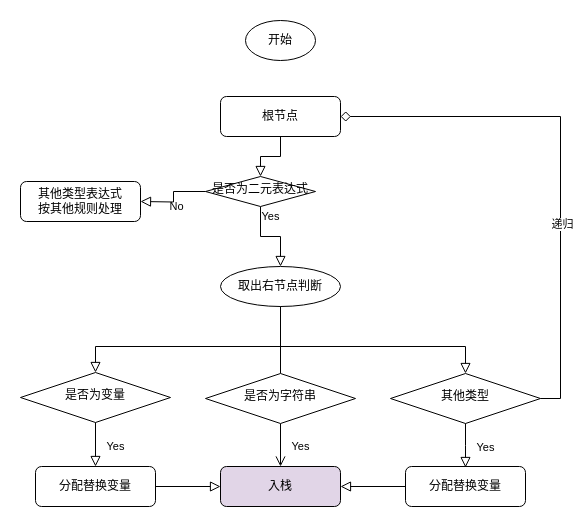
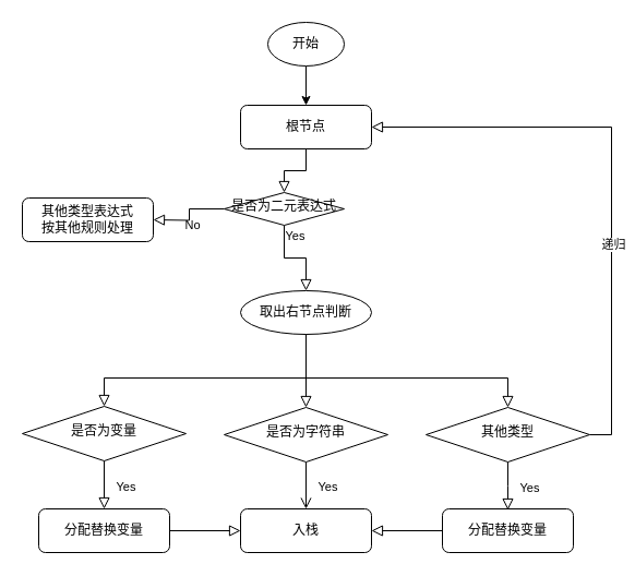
  <mxCell id="0" />
  <mxCell id="1" parent="0" />
  <mxCell id="2" value="" style="rounded=0;html=1;jettySize=auto;orthogonalLoop=1;fontSize=11;endArrow=block;endFill=0;endSize=8;strokeWidth=1;shadow=0;labelBackgroundColor=none;edgeStyle=orthogonalEdgeStyle;" parent="1" source="3" target="5" edge="1"><mxGeometry relative="1" as="geometry" /></mxCell>
  <mxCell id="3" value="根节点" style="rounded=1;whiteSpace=wrap;html=1;fontSize=12;glass=0;strokeWidth=1;shadow=0;" parent="1" vertex="1"><mxGeometry x="220" y="96" width="120" height="40" as="geometry" /></mxCell>
  <mxCell id="4" value="Yes" style="rounded=0;html=1;jettySize=auto;orthogonalLoop=1;fontSize=11;endArrow=block;endFill=0;endSize=8;strokeWidth=1;shadow=0;labelBackgroundColor=none;edgeStyle=orthogonalEdgeStyle;entryX=0.5;entryY=0;entryDx=0;entryDy=0;" parent="1" source="5" target="11" edge="1"><mxGeometry y="20" relative="1" as="geometry"><mxPoint as="offset" /><mxPoint x="280" y="306" as="targetPoint" /></mxGeometry></mxCell>
  <mxCell id="5" value="是否为二元表达式" style="rhombus;whiteSpace=wrap;html=1;shadow=0;fontFamily=Helvetica;fontSize=12;align=center;strokeWidth=1;spacing=6;spacingTop=-4;" parent="1" vertex="1"><mxGeometry x="205" y="176" width="110" height="30" as="geometry" /></mxCell>
  <mxCell id="6" value="Yes" style="rounded=0;html=1;jettySize=auto;orthogonalLoop=1;fontSize=11;endArrow=open;endFill=0;endSize=8;strokeWidth=1;shadow=0;labelBackgroundColor=none;edgeStyle=orthogonalEdgeStyle;exitX=0.5;exitY=1;exitDx=0;exitDy=0;" parent="1" source="12" target="8" edge="1"><mxGeometry x="0.07" y="20" relative="1" as="geometry"><mxPoint as="offset" /><mxPoint x="690" y="166" as="sourcePoint" /></mxGeometry></mxCell>
- <mxCell id="7" value="" style="edgeStyle=orthogonalEdgeStyle;rounded=0;html=1;jettySize=auto;orthogonalLoop=1;fontSize=11;endArrow=none;endFill=0;endSize=8;strokeWidth=1;shadow=0;labelBackgroundColor=none;entryX=0.5;entryY=0;entryDx=0;entryDy=0;exitX=0.5;exitY=1;exitDx=0;exitDy=0;" parent="1" source="11" target="12" edge="1"><mxGeometry y="10" relative="1" as="geometry"><mxPoint as="offset" /><mxPoint x="330" y="326" as="sourcePoint" /><mxPoint x="410" y="306" as="targetPoint" /></mxGeometry></mxCell>
- <mxCell id="8" value="入栈" style="rounded=1;whiteSpace=wrap;html=1;fontSize=12;glass=0;strokeWidth=1;shadow=0;fillColor=#e1d5e7;" parent="1" vertex="1"><mxGeometry x="220" y="466" width="120" height="40" as="geometry" /></mxCell>
+ <mxCell id="7" value="" style="edgeStyle=orthogonalEdgeStyle;rounded=0;html=1;jettySize=auto;orthogonalLoop=1;fontSize=11;endArrow=block;endFill=0;endSize=8;strokeWidth=1;shadow=0;labelBackgroundColor=none;entryX=0.5;entryY=0;entryDx=0;entryDy=0;exitX=0.5;exitY=1;exitDx=0;exitDy=0;" parent="1" source="11" target="12" edge="1"><mxGeometry y="10" relative="1" as="geometry"><mxPoint as="offset" /><mxPoint x="330" y="326" as="sourcePoint" /><mxPoint x="410" y="306" as="targetPoint" /></mxGeometry></mxCell>
+ <mxCell id="8" value="入栈" style="rounded=1;whiteSpace=wrap;html=1;fontSize=12;glass=0;strokeWidth=1;shadow=0;" parent="1" vertex="1"><mxGeometry x="220" y="466" width="120" height="40" as="geometry" /></mxCell>
+ <mxCell id="9" style="edgeStyle=orthogonalEdgeStyle;rounded=0;orthogonalLoop=1;jettySize=auto;html=1;exitX=0.5;exitY=1;exitDx=0;exitDy=0;entryX=0.5;entryY=0;entryDx=0;entryDy=0;" edge="1" parent="1" source="10" target="3"><mxGeometry relative="1" as="geometry" /></mxCell>
  <mxCell id="10" value="开始" style="ellipse;whiteSpace=wrap;html=1;" vertex="1" parent="1"><mxGeometry x="245" y="20" width="70" height="40" as="geometry" /></mxCell>
  <mxCell id="11" value="取出右节点判断" style="ellipse;whiteSpace=wrap;html=1;fontSize=12;glass=0;strokeWidth=1;shadow=0;" vertex="1" parent="1"><mxGeometry x="220" y="266" width="120" height="40" as="geometry" /></mxCell>
  <mxCell id="12" value="是否为字符串" style="rhombus;whiteSpace=wrap;html=1;shadow=0;fontFamily=Helvetica;fontSize=12;align=center;strokeWidth=1;spacing=6;spacingTop=-4;" vertex="1" parent="1"><mxGeometry x="205" y="373" width="150" height="50" as="geometry" /></mxCell>
  <mxCell id="13" value="是否为变量" style="rhombus;whiteSpace=wrap;html=1;shadow=0;fontFamily=Helvetica;fontSize=12;align=center;strokeWidth=1;spacing=6;spacingTop=-4;" vertex="1" parent="1"><mxGeometry x="20" y="372" width="150" height="50" as="geometry" /></mxCell>
  <mxCell id="14" value="其他类型" style="rhombus;whiteSpace=wrap;html=1;shadow=0;fontFamily=Helvetica;fontSize=12;align=center;strokeWidth=1;spacing=6;spacingTop=-4;" vertex="1" parent="1"><mxGeometry x="390" y="373" width="150" height="50" as="geometry" /></mxCell>
  <mxCell id="15" value="" style="edgeStyle=orthogonalEdgeStyle;rounded=0;html=1;jettySize=auto;orthogonalLoop=1;fontSize=11;endArrow=block;endFill=0;endSize=8;strokeWidth=1;shadow=0;labelBackgroundColor=none;entryX=0.5;entryY=0;entryDx=0;entryDy=0;exitX=0.5;exitY=1;exitDx=0;exitDy=0;" edge="1" parent="1" source="11" target="13"><mxGeometry y="10" relative="1" as="geometry"><mxPoint as="offset" /><mxPoint x="290" y="336" as="sourcePoint" /><mxPoint x="290" y="383" as="targetPoint" /><Array as="points"><mxPoint x="280" y="346" /><mxPoint x="95" y="346" /></Array></mxGeometry></mxCell>
  <mxCell id="16" value="" style="edgeStyle=orthogonalEdgeStyle;rounded=0;html=1;jettySize=auto;orthogonalLoop=1;fontSize=11;endArrow=block;endFill=0;endSize=8;strokeWidth=1;shadow=0;labelBackgroundColor=none;entryX=0.5;entryY=0;entryDx=0;entryDy=0;exitX=0.5;exitY=1;exitDx=0;exitDy=0;" edge="1" parent="1" target="14"><mxGeometry y="10" relative="1" as="geometry"><mxPoint as="offset" /><mxPoint x="280" y="326" as="sourcePoint" /><mxPoint x="465" y="366" as="targetPoint" /><Array as="points"><mxPoint x="280" y="346" /><mxPoint x="465" y="346" /></Array></mxGeometry></mxCell>
  <mxCell id="17" value="Yes" style="rounded=0;html=1;jettySize=auto;orthogonalLoop=1;fontSize=11;endArrow=block;endFill=0;endSize=8;strokeWidth=1;shadow=0;labelBackgroundColor=none;edgeStyle=orthogonalEdgeStyle;entryX=0.5;entryY=0;entryDx=0;entryDy=0;exitX=0.5;exitY=1;exitDx=0;exitDy=0;" edge="1" parent="1" source="13" target="18"><mxGeometry x="0.07" y="20" relative="1" as="geometry"><mxPoint as="offset" /><mxPoint x="95" y="426" as="sourcePoint" /><mxPoint x="95" y="458" as="targetPoint" /></mxGeometry></mxCell>
  <mxCell id="18" value="分配替换变量" style="rounded=1;whiteSpace=wrap;html=1;fontSize=12;glass=0;strokeWidth=1;shadow=0;" vertex="1" parent="1"><mxGeometry x="35" y="466" width="120" height="40" as="geometry" /></mxCell>
  <mxCell id="19" value="" style="rounded=0;html=1;jettySize=auto;orthogonalLoop=1;fontSize=11;endArrow=block;endFill=0;endSize=8;strokeWidth=1;shadow=0;labelBackgroundColor=none;edgeStyle=orthogonalEdgeStyle;exitX=1;exitY=0.5;exitDx=0;exitDy=0;entryX=0;entryY=0.5;entryDx=0;entryDy=0;" edge="1" parent="1" source="18" target="8"><mxGeometry x="0.077" y="20" relative="1" as="geometry"><mxPoint as="offset" /><mxPoint x="105" y="425" as="sourcePoint" /><mxPoint x="105" y="476" as="targetPoint" /></mxGeometry></mxCell>
  <mxCell id="20" value="分配替换变量" style="rounded=1;whiteSpace=wrap;html=1;fontSize=12;glass=0;strokeWidth=1;shadow=0;" vertex="1" parent="1"><mxGeometry x="405" y="466" width="120" height="40" as="geometry" /></mxCell>
  <mxCell id="21" value="Yes" style="rounded=0;html=1;jettySize=auto;orthogonalLoop=1;fontSize=11;endArrow=block;endFill=0;endSize=8;strokeWidth=1;shadow=0;labelBackgroundColor=none;edgeStyle=orthogonalEdgeStyle;exitX=0.5;exitY=1;exitDx=0;exitDy=0;entryX=0.5;entryY=0;entryDx=0;entryDy=0;" edge="1" parent="1" source="14"><mxGeometry x="0.07" y="20" relative="1" as="geometry"><mxPoint as="offset" /><mxPoint x="465" y="416" as="sourcePoint" /><mxPoint x="465" y="467" as="targetPoint" /></mxGeometry></mxCell>
  <mxCell id="22" value="" style="rounded=0;html=1;jettySize=auto;orthogonalLoop=1;fontSize=11;endArrow=block;endFill=0;endSize=8;strokeWidth=1;shadow=0;labelBackgroundColor=none;edgeStyle=orthogonalEdgeStyle;exitX=1;exitY=0.5;exitDx=0;exitDy=0;entryX=0;entryY=0.5;entryDx=0;entryDy=0;" edge="1" parent="1"><mxGeometry x="0.077" y="20" relative="1" as="geometry"><mxPoint as="offset" /><mxPoint x="405" y="486" as="sourcePoint" /><mxPoint x="340" y="486" as="targetPoint" /><Array as="points"><mxPoint x="350" y="486" /><mxPoint x="350" y="486" /></Array></mxGeometry></mxCell>
- <mxCell id="23" value="" style="edgeStyle=orthogonalEdgeStyle;rounded=0;html=1;jettySize=auto;orthogonalLoop=1;fontSize=11;endArrow=diamond;endFill=0;endSize=8;strokeWidth=1;shadow=0;labelBackgroundColor=none;entryX=1;entryY=0.5;entryDx=0;entryDy=0;exitX=1;exitY=0.5;exitDx=0;exitDy=0;" edge="1" parent="1" source="14" target="3"><mxGeometry y="10" relative="1" as="geometry"><mxPoint as="offset" /><mxPoint x="580" y="336" as="sourcePoint" /><mxPoint x="765" y="383" as="targetPoint" /><Array as="points"><mxPoint x="560" y="398" /><mxPoint x="560" y="116" /></Array></mxGeometry></mxCell>
+ <mxCell id="23" value="" style="edgeStyle=orthogonalEdgeStyle;rounded=0;html=1;jettySize=auto;orthogonalLoop=1;fontSize=11;endArrow=block;endFill=0;endSize=8;strokeWidth=1;shadow=0;labelBackgroundColor=none;entryX=1;entryY=0.5;entryDx=0;entryDy=0;exitX=1;exitY=0.5;exitDx=0;exitDy=0;" edge="1" parent="1" source="14" target="3"><mxGeometry y="10" relative="1" as="geometry"><mxPoint as="offset" /><mxPoint x="580" y="336" as="sourcePoint" /><mxPoint x="765" y="383" as="targetPoint" /><Array as="points"><mxPoint x="560" y="398" /><mxPoint x="560" y="116" /></Array></mxGeometry></mxCell>
  <mxCell id="24" value="递归" style="edgeLabel;html=1;align=center;verticalAlign=middle;resizable=0;points=[];" vertex="1" connectable="0" parent="23"><mxGeometry x="-0.251" y="-1" relative="1" as="geometry"><mxPoint as="offset" /></mxGeometry></mxCell>
  <mxCell id="25" value="No" style="rounded=0;html=1;jettySize=auto;orthogonalLoop=1;fontSize=11;endArrow=block;endFill=0;endSize=8;strokeWidth=1;shadow=0;labelBackgroundColor=none;edgeStyle=orthogonalEdgeStyle;exitX=0;exitY=0.5;exitDx=0;exitDy=0;" edge="1" parent="1" source="5"><mxGeometry x="-0.231" y="15" relative="1" as="geometry"><mxPoint as="offset" /><mxPoint x="160" y="196" as="sourcePoint" /><mxPoint x="140" y="201" as="targetPoint" /></mxGeometry></mxCell>
  <mxCell id="26" value="其他类型表达式&lt;br&gt;按其他规则处理" style="rounded=1;whiteSpace=wrap;html=1;fontSize=12;glass=0;strokeWidth=1;shadow=0;" vertex="1" parent="1"><mxGeometry x="20" y="181" width="120" height="40" as="geometry" /></mxCell>
